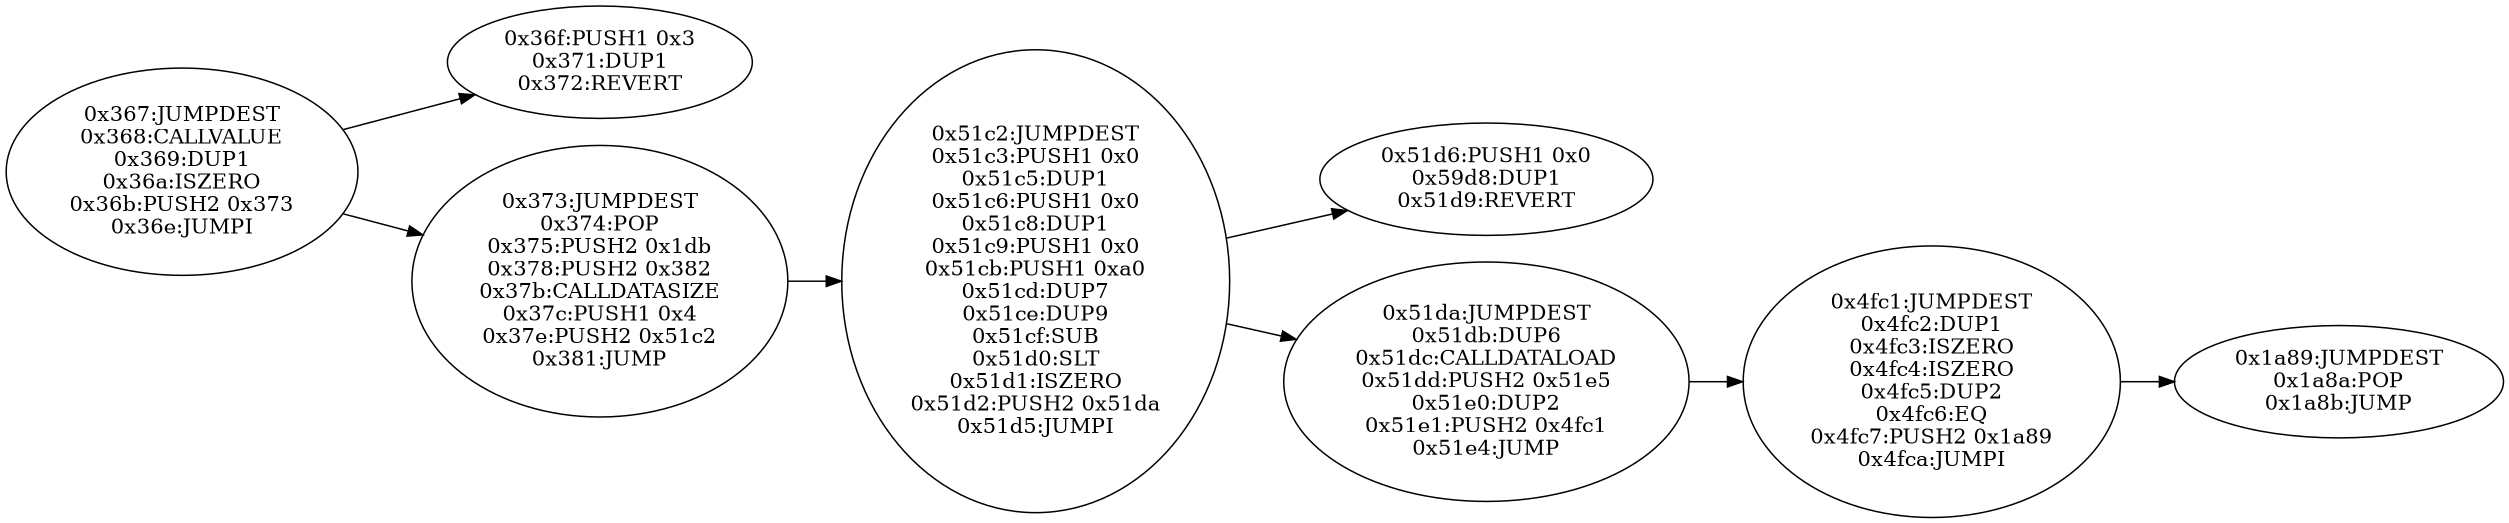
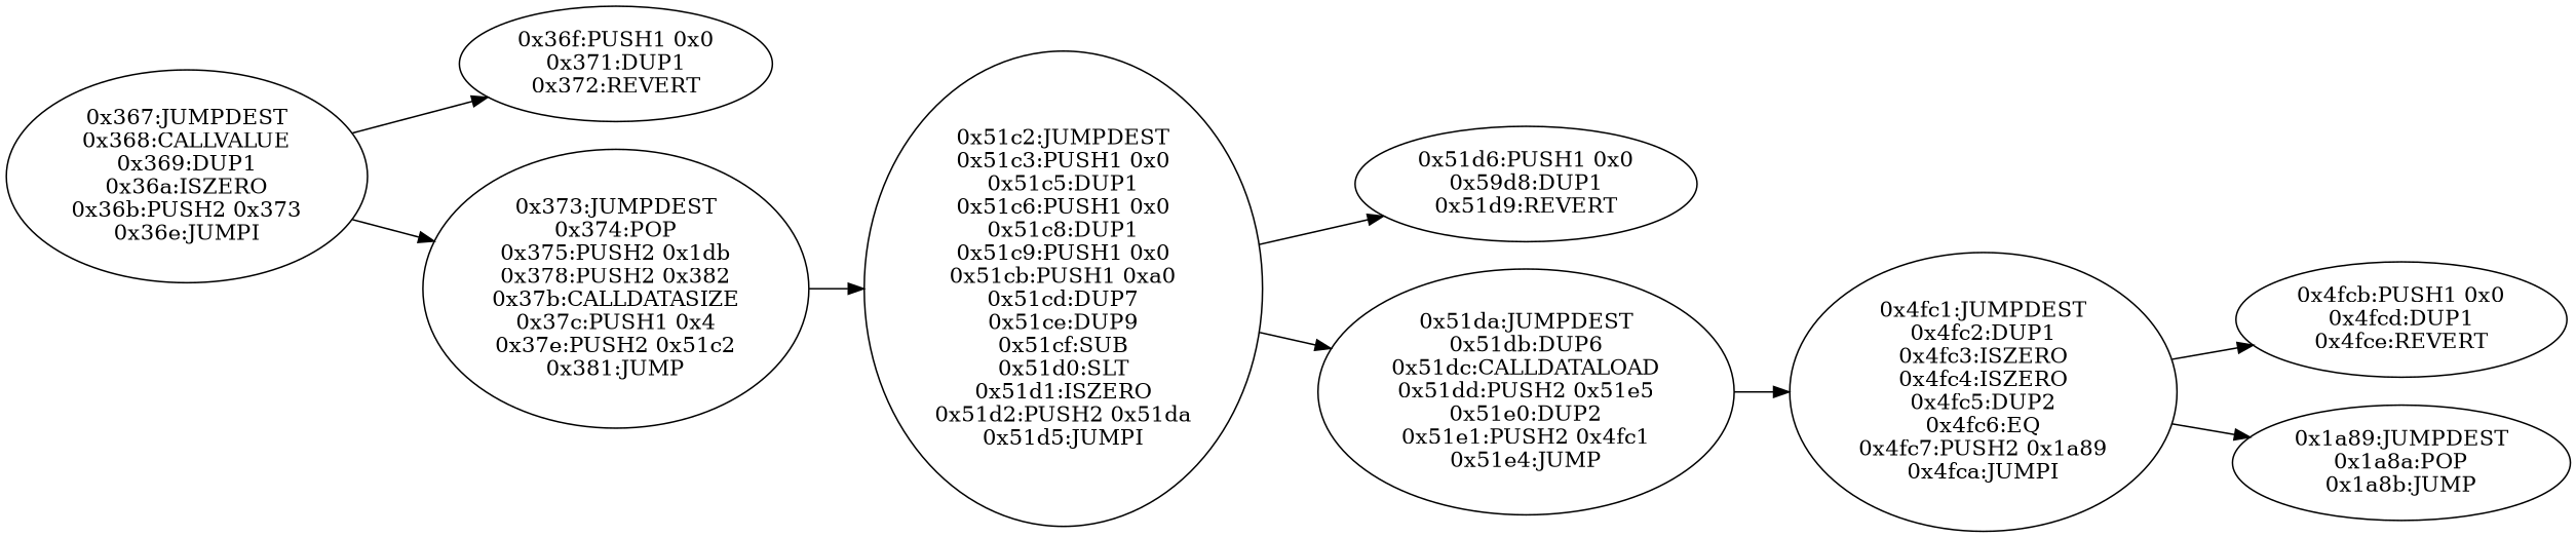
  digraph {
    rankdir=LR
    n1 [label="0x367:JUMPDEST\n0x368:CALLVALUE\n0x369:DUP1\n0x36a:ISZERO\n0x36b:PUSH2 0x373\n0x36e:JUMPI"]
-   n2 [label="0x36f:PUSH1 0x3\n0x371:DUP1\n0x372:REVERT"]
+   n2 [label="0x36f:PUSH1 0x0\n0x371:DUP1\n0x372:REVERT"]
    n3 [label="0x373:JUMPDEST\n0x374:POP\n0x375:PUSH2 0x1db\n0x378:PUSH2 0x382\n0x37b:CALLDATASIZE\n0x37c:PUSH1 0x4\n0x37e:PUSH2 0x51c2\n0x381:JUMP"]
    n4 [label="0x51c2:JUMPDEST\n0x51c3:PUSH1 0x0\n0x51c5:DUP1\n0x51c6:PUSH1 0x0\n0x51c8:DUP1\n0x51c9:PUSH1 0x0\n0x51cb:PUSH1 0xa0\n0x51cd:DUP7\n0x51ce:DUP9\n0x51cf:SUB\n0x51d0:SLT\n0x51d1:ISZERO\n0x51d2:PUSH2 0x51da\n0x51d5:JUMPI"]
    n5 [label="0x51d6:PUSH1 0x0\n0x59d8:DUP1\n0x51d9:REVERT"]
    n6 [label="0x51da:JUMPDEST\n0x51db:DUP6\n0x51dc:CALLDATALOAD\n0x51dd:PUSH2 0x51e5\n0x51e0:DUP2\n0x51e1:PUSH2 0x4fc1\n0x51e4:JUMP"]
    n7 [label="0x4fc1:JUMPDEST\n0x4fc2:DUP1\n0x4fc3:ISZERO\n0x4fc4:ISZERO\n0x4fc5:DUP2\n0x4fc6:EQ\n0x4fc7:PUSH2 0x1a89\n0x4fca:JUMPI"]
+   n8 [label="0x4fcb:PUSH1 0x0\n0x4fcd:DUP1\n0x4fce:REVERT"]
    n9 [label="0x1a89:JUMPDEST\n0x1a8a:POP\n0x1a8b:JUMP"]
    n1 -> n2
    n1 -> n3
    n3 -> n4
    n4 -> n5
    n4 -> n6
    n6 -> n7
+   n7 -> n8
    n7 -> n9
  }
